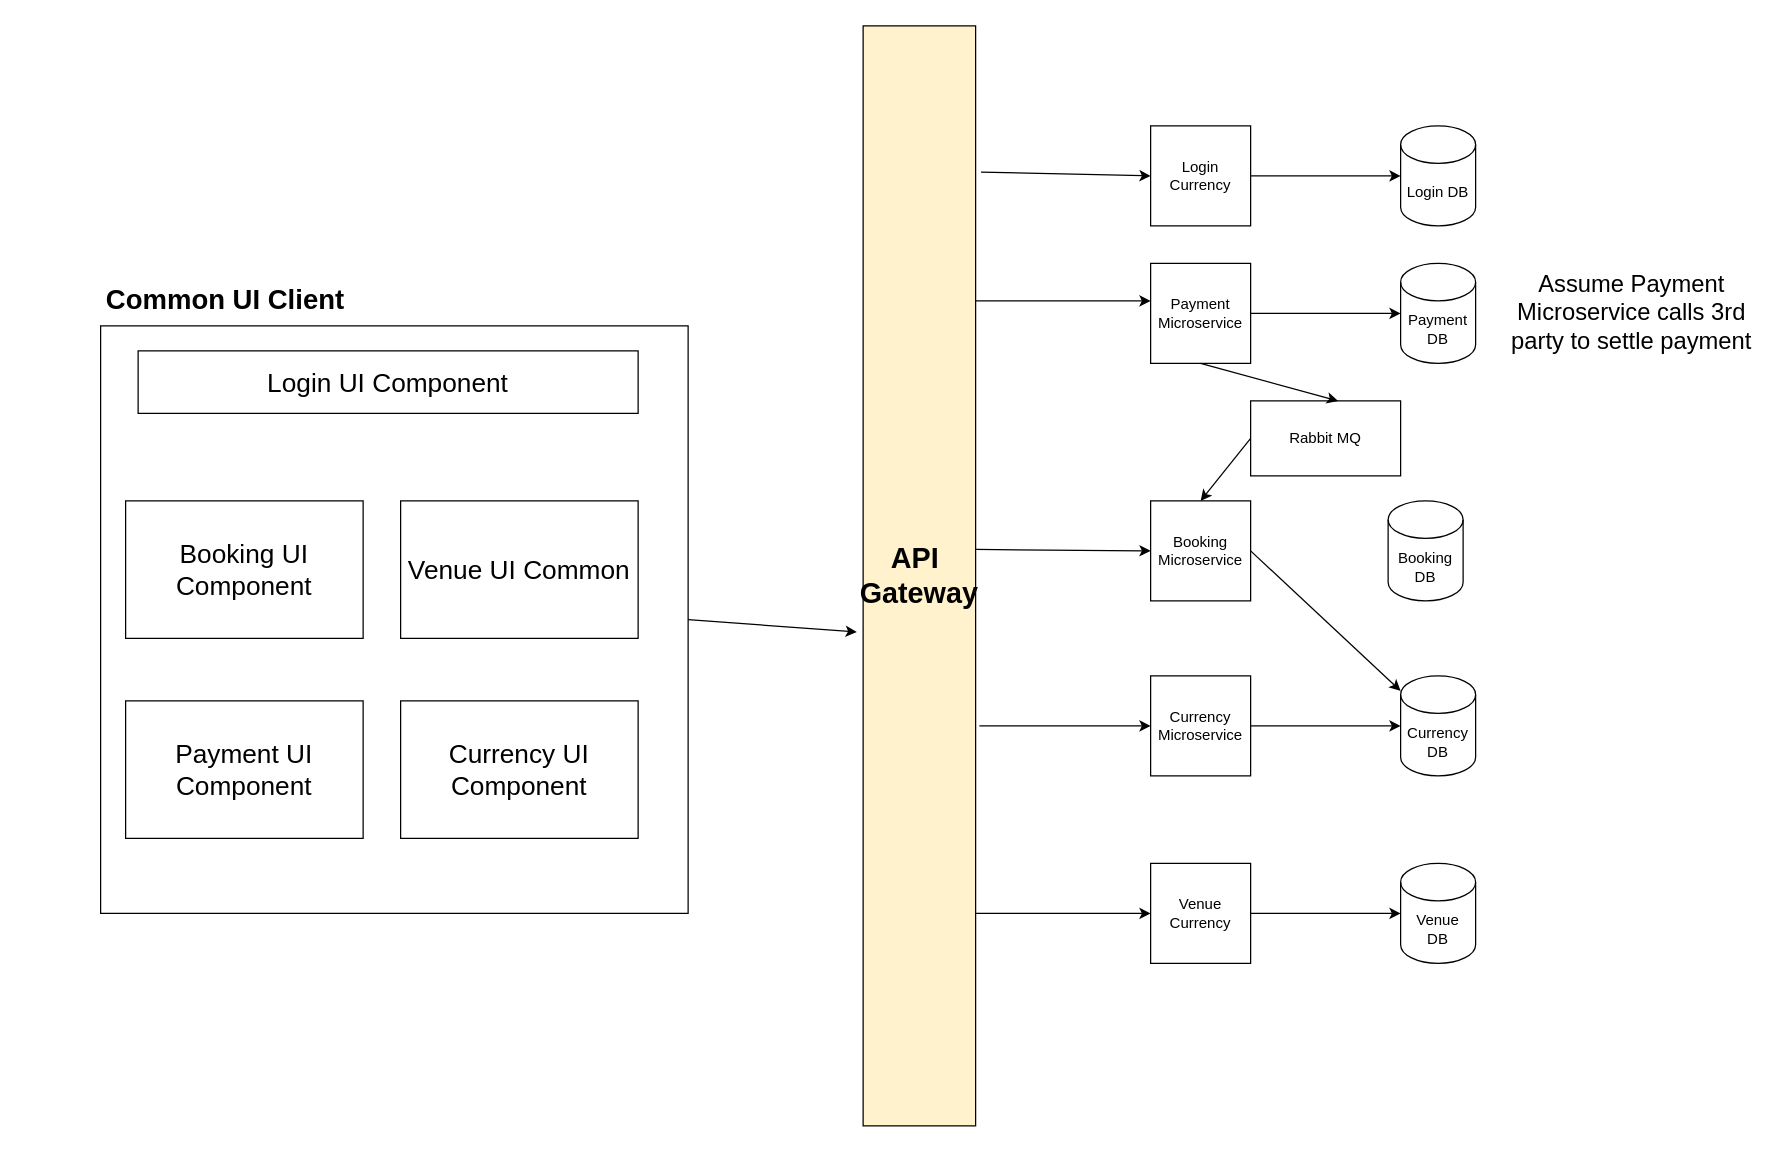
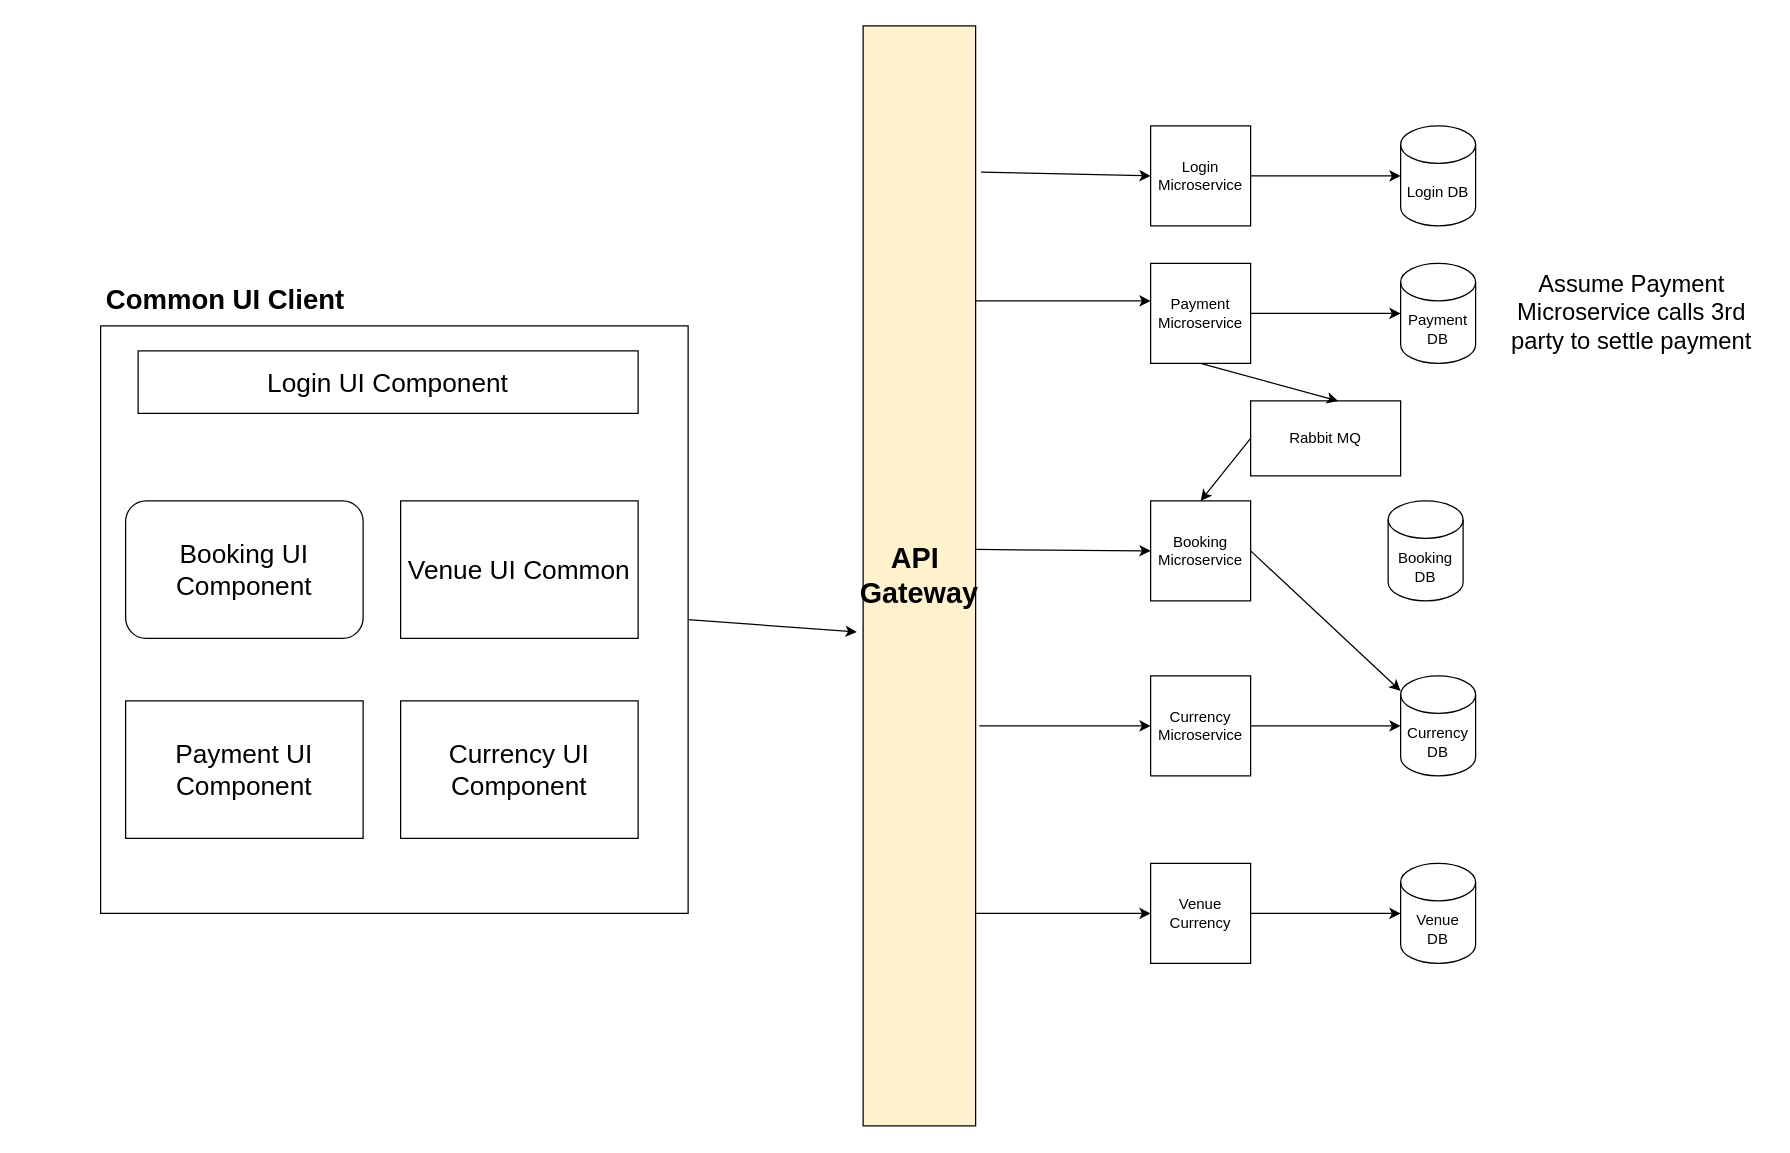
  <mxCell id="0" />
  <mxCell id="1" parent="0" />
- <mxCell id="2" value="Login&lt;br&gt;Currency" style="whiteSpace=wrap;html=1;aspect=fixed;" parent="1" vertex="1"><mxGeometry x="920" y="100" width="80" height="80" as="geometry" /></mxCell>
+ <mxCell id="2" value="Login&lt;br&gt;Microservice" style="whiteSpace=wrap;html=1;aspect=fixed;" parent="1" vertex="1"><mxGeometry x="920" y="100" width="80" height="80" as="geometry" /></mxCell>
  <mxCell id="3" value="Payment&lt;br&gt;Microservice" style="whiteSpace=wrap;html=1;aspect=fixed;" parent="1" vertex="1"><mxGeometry x="920" y="210" width="80" height="80" as="geometry" /></mxCell>
  <mxCell id="4" value="Booking&lt;br&gt;Microservice" style="whiteSpace=wrap;html=1;aspect=fixed;" parent="1" vertex="1"><mxGeometry x="920" y="400" width="80" height="80" as="geometry" /></mxCell>
  <mxCell id="5" value="Currency&lt;br&gt;Microservice" style="whiteSpace=wrap;html=1;aspect=fixed;" parent="1" vertex="1"><mxGeometry x="920" y="540" width="80" height="80" as="geometry" /></mxCell>
  <mxCell id="6" value="Venue&lt;br&gt;Currency" style="whiteSpace=wrap;html=1;aspect=fixed;" parent="1" vertex="1"><mxGeometry x="920" y="690" width="80" height="80" as="geometry" /></mxCell>
  <mxCell id="7" value="Login DB" style="shape=cylinder3;whiteSpace=wrap;html=1;boundedLbl=1;backgroundOutline=1;size=15;" parent="1" vertex="1"><mxGeometry x="1120" y="100" width="60" height="80" as="geometry" /></mxCell>
  <mxCell id="8" value="Payment&lt;br&gt;DB" style="shape=cylinder3;whiteSpace=wrap;html=1;boundedLbl=1;backgroundOutline=1;size=15;" parent="1" vertex="1"><mxGeometry x="1120" y="210" width="60" height="80" as="geometry" /></mxCell>
  <mxCell id="9" value="Booking DB" style="shape=cylinder3;whiteSpace=wrap;html=1;boundedLbl=1;backgroundOutline=1;size=15;" parent="1" vertex="1"><mxGeometry x="1110" y="400" width="60" height="80" as="geometry" /></mxCell>
  <mxCell id="10" value="Currency&lt;br&gt;DB" style="shape=cylinder3;whiteSpace=wrap;html=1;boundedLbl=1;backgroundOutline=1;size=15;" parent="1" vertex="1"><mxGeometry x="1120" y="540" width="60" height="80" as="geometry" /></mxCell>
  <mxCell id="11" value="Venue&lt;br&gt;DB" style="shape=cylinder3;whiteSpace=wrap;html=1;boundedLbl=1;backgroundOutline=1;size=15;" parent="1" vertex="1"><mxGeometry x="1120" y="690" width="60" height="80" as="geometry" /></mxCell>
  <mxCell id="12" value="&amp;nbsp;" style="text;html=1;align=center;verticalAlign=middle;resizable=0;points=[];autosize=1;strokeColor=none;fillColor=none;" parent="1" vertex="1"><mxGeometry x="580" y="550" width="20" height="20" as="geometry" /></mxCell>
  <mxCell id="13" value="&lt;font style=&quot;font-size: 23px&quot;&gt;&lt;b&gt;API&amp;nbsp;&lt;br&gt;Gateway&lt;/b&gt;&lt;/font&gt;" style="rounded=0;whiteSpace=wrap;html=1;fillColor=#fff2cc;" parent="1" vertex="1"><mxGeometry x="690" y="20" width="90" height="880" as="geometry" /></mxCell>
  <mxCell id="14" value="" style="whiteSpace=wrap;html=1;aspect=fixed;" parent="1" vertex="1"><mxGeometry x="80" y="260" width="470" height="470" as="geometry" /></mxCell>
  <mxCell id="15" value="&lt;font size=&quot;1&quot;&gt;&lt;b style=&quot;font-size: 22px&quot;&gt;Common UI Client&lt;/b&gt;&lt;/font&gt;" style="text;html=1;strokeColor=none;fillColor=none;align=center;verticalAlign=middle;whiteSpace=wrap;rounded=0;" parent="1" vertex="1"><mxGeometry x="20" y="230" width="320" height="20" as="geometry" /></mxCell>
  <mxCell id="16" value="&lt;font style=&quot;font-size: 21px&quot;&gt;Login UI Component&lt;/font&gt;" style="rounded=0;whiteSpace=wrap;html=1;fillColor=#ffffff;" parent="1" vertex="1"><mxGeometry x="110" y="280" width="400" height="50" as="geometry" /></mxCell>
  <mxCell id="17" value="&lt;font style=&quot;font-size: 21px&quot;&gt;Payment UI Component&lt;/font&gt;" style="rounded=0;whiteSpace=wrap;html=1;fillColor=#ffffff;" parent="1" vertex="1"><mxGeometry x="100" y="560" width="190" height="110" as="geometry" /></mxCell>
  <mxCell id="18" value="&lt;font style=&quot;font-size: 21px&quot;&gt;Currency UI Component&lt;/font&gt;" style="rounded=0;whiteSpace=wrap;html=1;fillColor=#ffffff;" parent="1" vertex="1"><mxGeometry x="320" y="560" width="190" height="110" as="geometry" /></mxCell>
- <mxCell id="19" value="&lt;font style=&quot;font-size: 21px&quot;&gt;Booking UI Component&lt;/font&gt;" style="rounded=0;whiteSpace=wrap;html=1;fillColor=#ffffff;" parent="1" vertex="1"><mxGeometry x="100" y="400" width="190" height="110" as="geometry" /></mxCell>
+ <mxCell id="19" value="&lt;font style=&quot;font-size: 21px&quot;&gt;Booking UI Component&lt;/font&gt;" style="whiteSpace=wrap;html=1;fillColor=#ffffff;rounded=1;" parent="1" vertex="1"><mxGeometry x="100" y="400" width="190" height="110" as="geometry" /></mxCell>
  <mxCell id="20" value="" style="endArrow=classic;html=1;entryX=0;entryY=0.5;entryDx=0;entryDy=0;exitX=1.048;exitY=0.133;exitDx=0;exitDy=0;exitPerimeter=0;" parent="1" source="13" target="2" edge="1"><mxGeometry width="50" height="50" relative="1" as="geometry"><mxPoint x="970" y="330" as="sourcePoint" /><mxPoint x="1020" y="280" as="targetPoint" /></mxGeometry></mxCell>
  <mxCell id="21" value="" style="endArrow=classic;html=1;exitX=1;exitY=0.25;exitDx=0;exitDy=0;" parent="1" source="13" edge="1"><mxGeometry width="50" height="50" relative="1" as="geometry"><mxPoint x="780" y="263.52" as="sourcePoint" /><mxPoint x="920" y="240" as="targetPoint" /></mxGeometry></mxCell>
  <mxCell id="22" value="" style="endArrow=classic;html=1;entryX=0;entryY=0.5;entryDx=0;entryDy=0;exitX=0.996;exitY=0.476;exitDx=0;exitDy=0;exitPerimeter=0;" parent="1" source="13" target="4" edge="1"><mxGeometry width="50" height="50" relative="1" as="geometry"><mxPoint x="780" y="476.76" as="sourcePoint" /><mxPoint x="920" y="477" as="targetPoint" /></mxGeometry></mxCell>
  <mxCell id="23" value="" style="endArrow=classic;html=1;entryX=0;entryY=0.5;entryDx=0;entryDy=0;" parent="1" target="5" edge="1"><mxGeometry width="50" height="50" relative="1" as="geometry"><mxPoint x="783" y="580" as="sourcePoint" /><mxPoint x="910" y="579.53" as="targetPoint" /></mxGeometry></mxCell>
  <mxCell id="24" value="" style="endArrow=classic;html=1;entryX=0;entryY=0.5;entryDx=0;entryDy=0;" parent="1" target="6" edge="1"><mxGeometry width="50" height="50" relative="1" as="geometry"><mxPoint x="780" y="730" as="sourcePoint" /><mxPoint x="907.12" y="716.08" as="targetPoint" /></mxGeometry></mxCell>
  <mxCell id="25" value="" style="endArrow=classic;html=1;entryX=0;entryY=0.5;entryDx=0;entryDy=0;entryPerimeter=0;exitX=1;exitY=0.5;exitDx=0;exitDy=0;" parent="1" source="6" target="11" edge="1"><mxGeometry width="50" height="50" relative="1" as="geometry"><mxPoint x="790" y="750" as="sourcePoint" /><mxPoint x="930" y="740" as="targetPoint" /></mxGeometry></mxCell>
  <mxCell id="26" value="" style="endArrow=classic;html=1;entryX=0;entryY=0.5;entryDx=0;entryDy=0;entryPerimeter=0;exitX=1;exitY=0.5;exitDx=0;exitDy=0;" parent="1" source="5" target="10" edge="1"><mxGeometry width="50" height="50" relative="1" as="geometry"><mxPoint x="1010" y="740" as="sourcePoint" /><mxPoint x="1130" y="740" as="targetPoint" /></mxGeometry></mxCell>
  <mxCell id="27" value="" style="endArrow=classic;html=1;exitX=1;exitY=0.5;exitDx=0;exitDy=0;" parent="1" source="4" target="10" edge="1"><mxGeometry width="50" height="50" relative="1" as="geometry"><mxPoint x="1000" y="470" as="sourcePoint" /><mxPoint x="1120" y="469.29" as="targetPoint" /></mxGeometry></mxCell>
  <mxCell id="28" value="" style="endArrow=classic;html=1;entryX=0;entryY=0.5;entryDx=0;entryDy=0;entryPerimeter=0;exitX=1;exitY=0.5;exitDx=0;exitDy=0;" parent="1" source="3" target="8" edge="1"><mxGeometry width="50" height="50" relative="1" as="geometry"><mxPoint x="1000" y="289.29" as="sourcePoint" /><mxPoint x="1120" y="289.29" as="targetPoint" /></mxGeometry></mxCell>
  <mxCell id="29" value="" style="endArrow=classic;html=1;entryX=0;entryY=0.5;entryDx=0;entryDy=0;entryPerimeter=0;exitX=1;exitY=0.5;exitDx=0;exitDy=0;" parent="1" source="2" target="7" edge="1"><mxGeometry width="50" height="50" relative="1" as="geometry"><mxPoint x="1010" y="299.29" as="sourcePoint" /><mxPoint x="1130" y="300" as="targetPoint" /></mxGeometry></mxCell>
  <mxCell id="30" value="Rabbit MQ" style="rounded=0;whiteSpace=wrap;html=1;fillColor=#ffffff;" parent="1" vertex="1"><mxGeometry x="1000" y="320" width="120" height="60" as="geometry" /></mxCell>
  <mxCell id="31" value="" style="endArrow=classic;html=1;exitX=0.5;exitY=1;exitDx=0;exitDy=0;" parent="1" source="3" edge="1"><mxGeometry width="50" height="50" relative="1" as="geometry"><mxPoint x="1190" y="420" as="sourcePoint" /><mxPoint x="1070" y="320" as="targetPoint" /></mxGeometry></mxCell>
  <mxCell id="32" value="&lt;font style=&quot;font-size: 19px&quot;&gt;Assume Payment Microservice calls 3rd party to settle payment&lt;/font&gt;" style="text;html=1;strokeColor=none;fillColor=none;align=center;verticalAlign=middle;whiteSpace=wrap;rounded=0;" parent="1" vertex="1"><mxGeometry x="1200" y="240" width="210" height="20" as="geometry" /></mxCell>
  <mxCell id="33" value="" style="endArrow=classic;html=1;exitX=0;exitY=0.5;exitDx=0;exitDy=0;entryX=0.5;entryY=0;entryDx=0;entryDy=0;" parent="1" source="30" target="4" edge="1"><mxGeometry width="50" height="50" relative="1" as="geometry"><mxPoint x="1190" y="360" as="sourcePoint" /><mxPoint x="810" y="310" as="targetPoint" /></mxGeometry></mxCell>
  <mxCell id="34" value="&lt;font style=&quot;font-size: 21px&quot;&gt;Venue UI Common&lt;/font&gt;" style="rounded=0;whiteSpace=wrap;html=1;fillColor=#ffffff;" parent="1" vertex="1"><mxGeometry x="320" y="400" width="190" height="110" as="geometry" /></mxCell>
  <mxCell id="35" value="" style="endArrow=classic;html=1;exitX=1;exitY=0.5;exitDx=0;exitDy=0;entryX=-0.056;entryY=0.551;entryDx=0;entryDy=0;entryPerimeter=0;" parent="1" source="14" target="13" edge="1"><mxGeometry width="50" height="50" relative="1" as="geometry"><mxPoint x="900" y="470" as="sourcePoint" /><mxPoint x="950" y="420" as="targetPoint" /></mxGeometry></mxCell>
